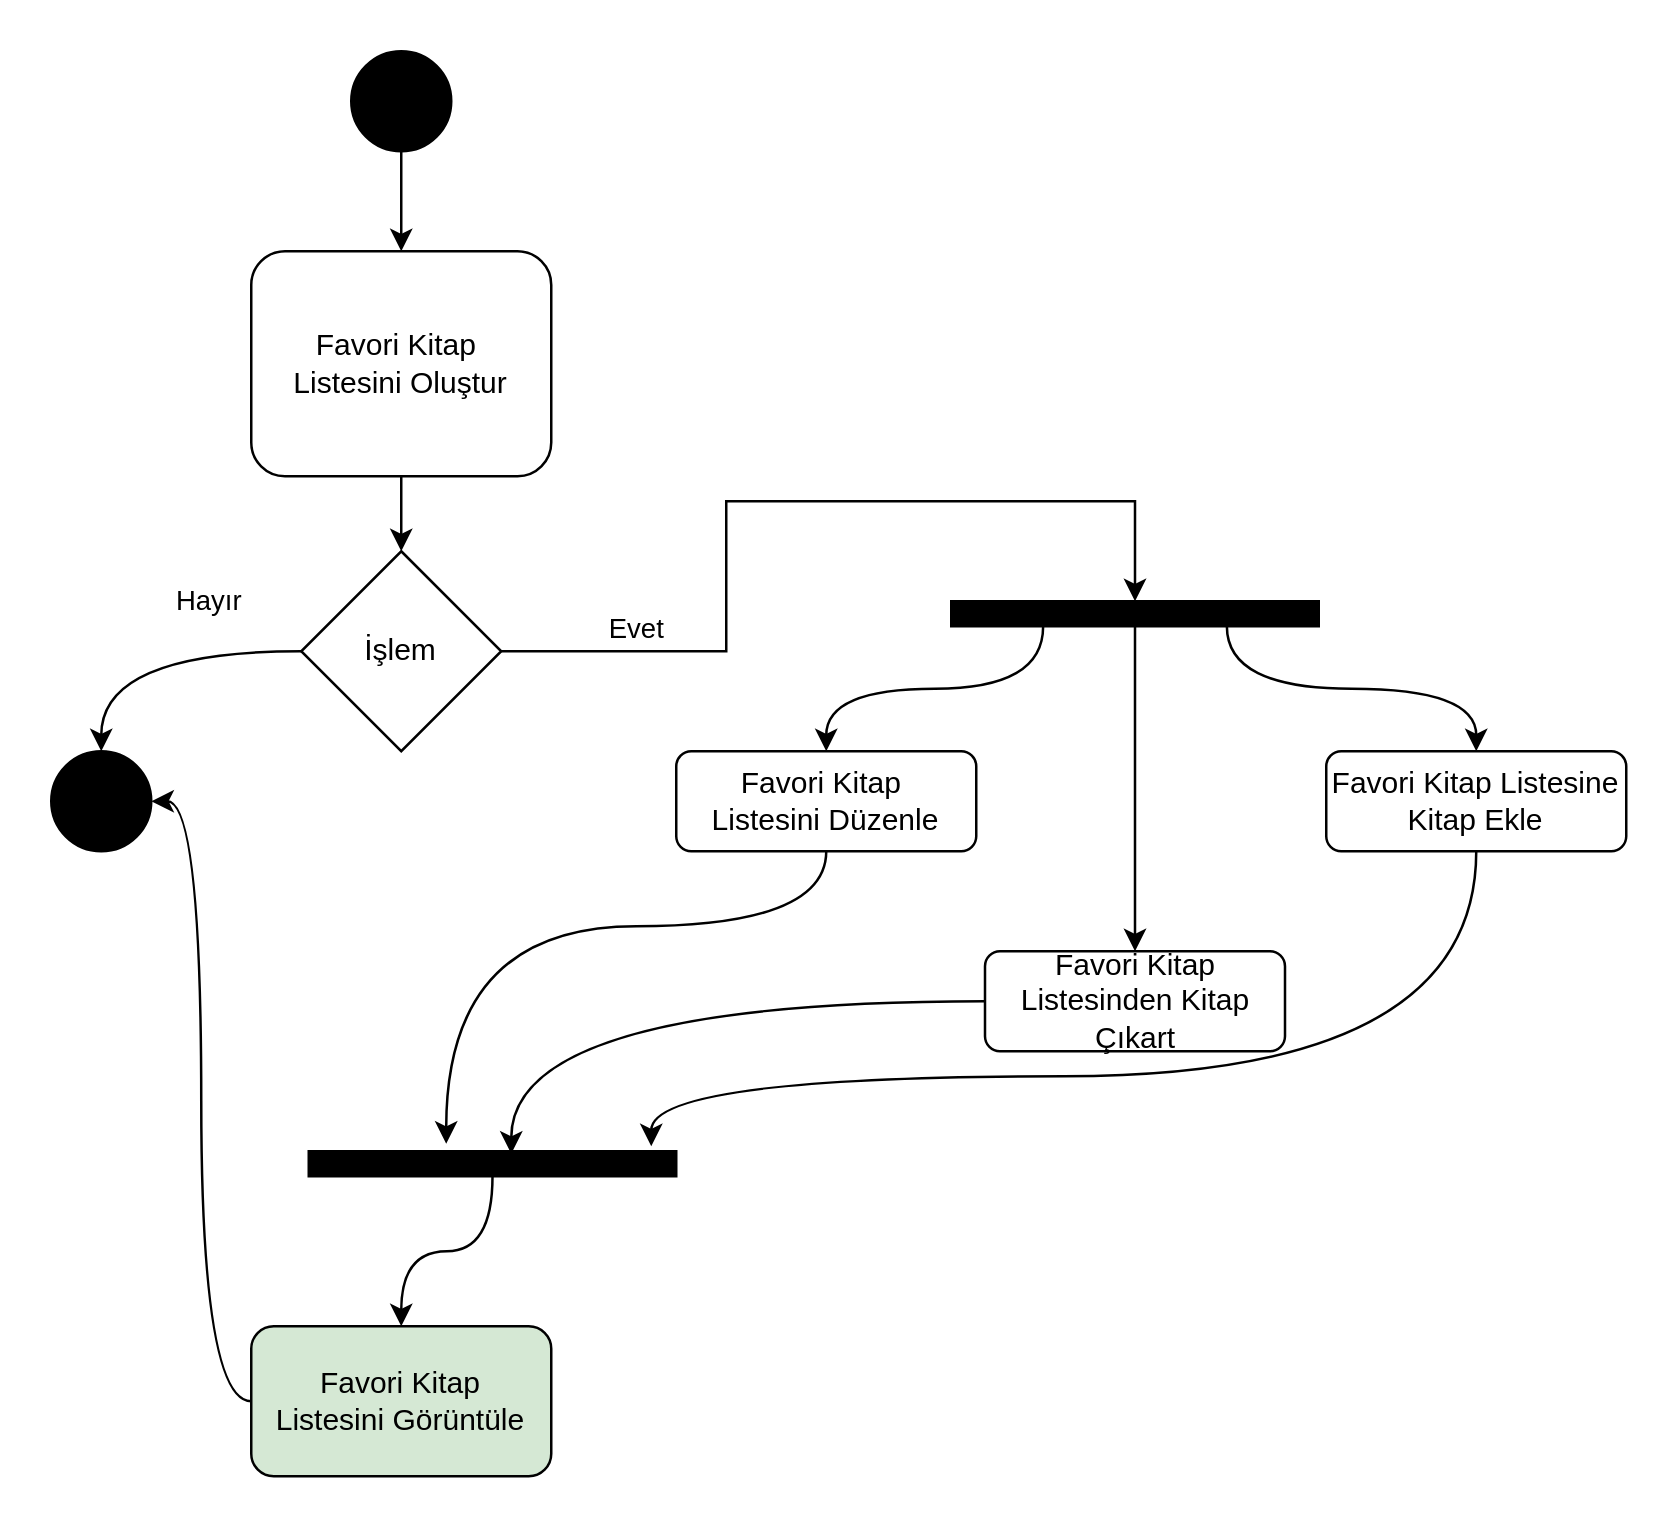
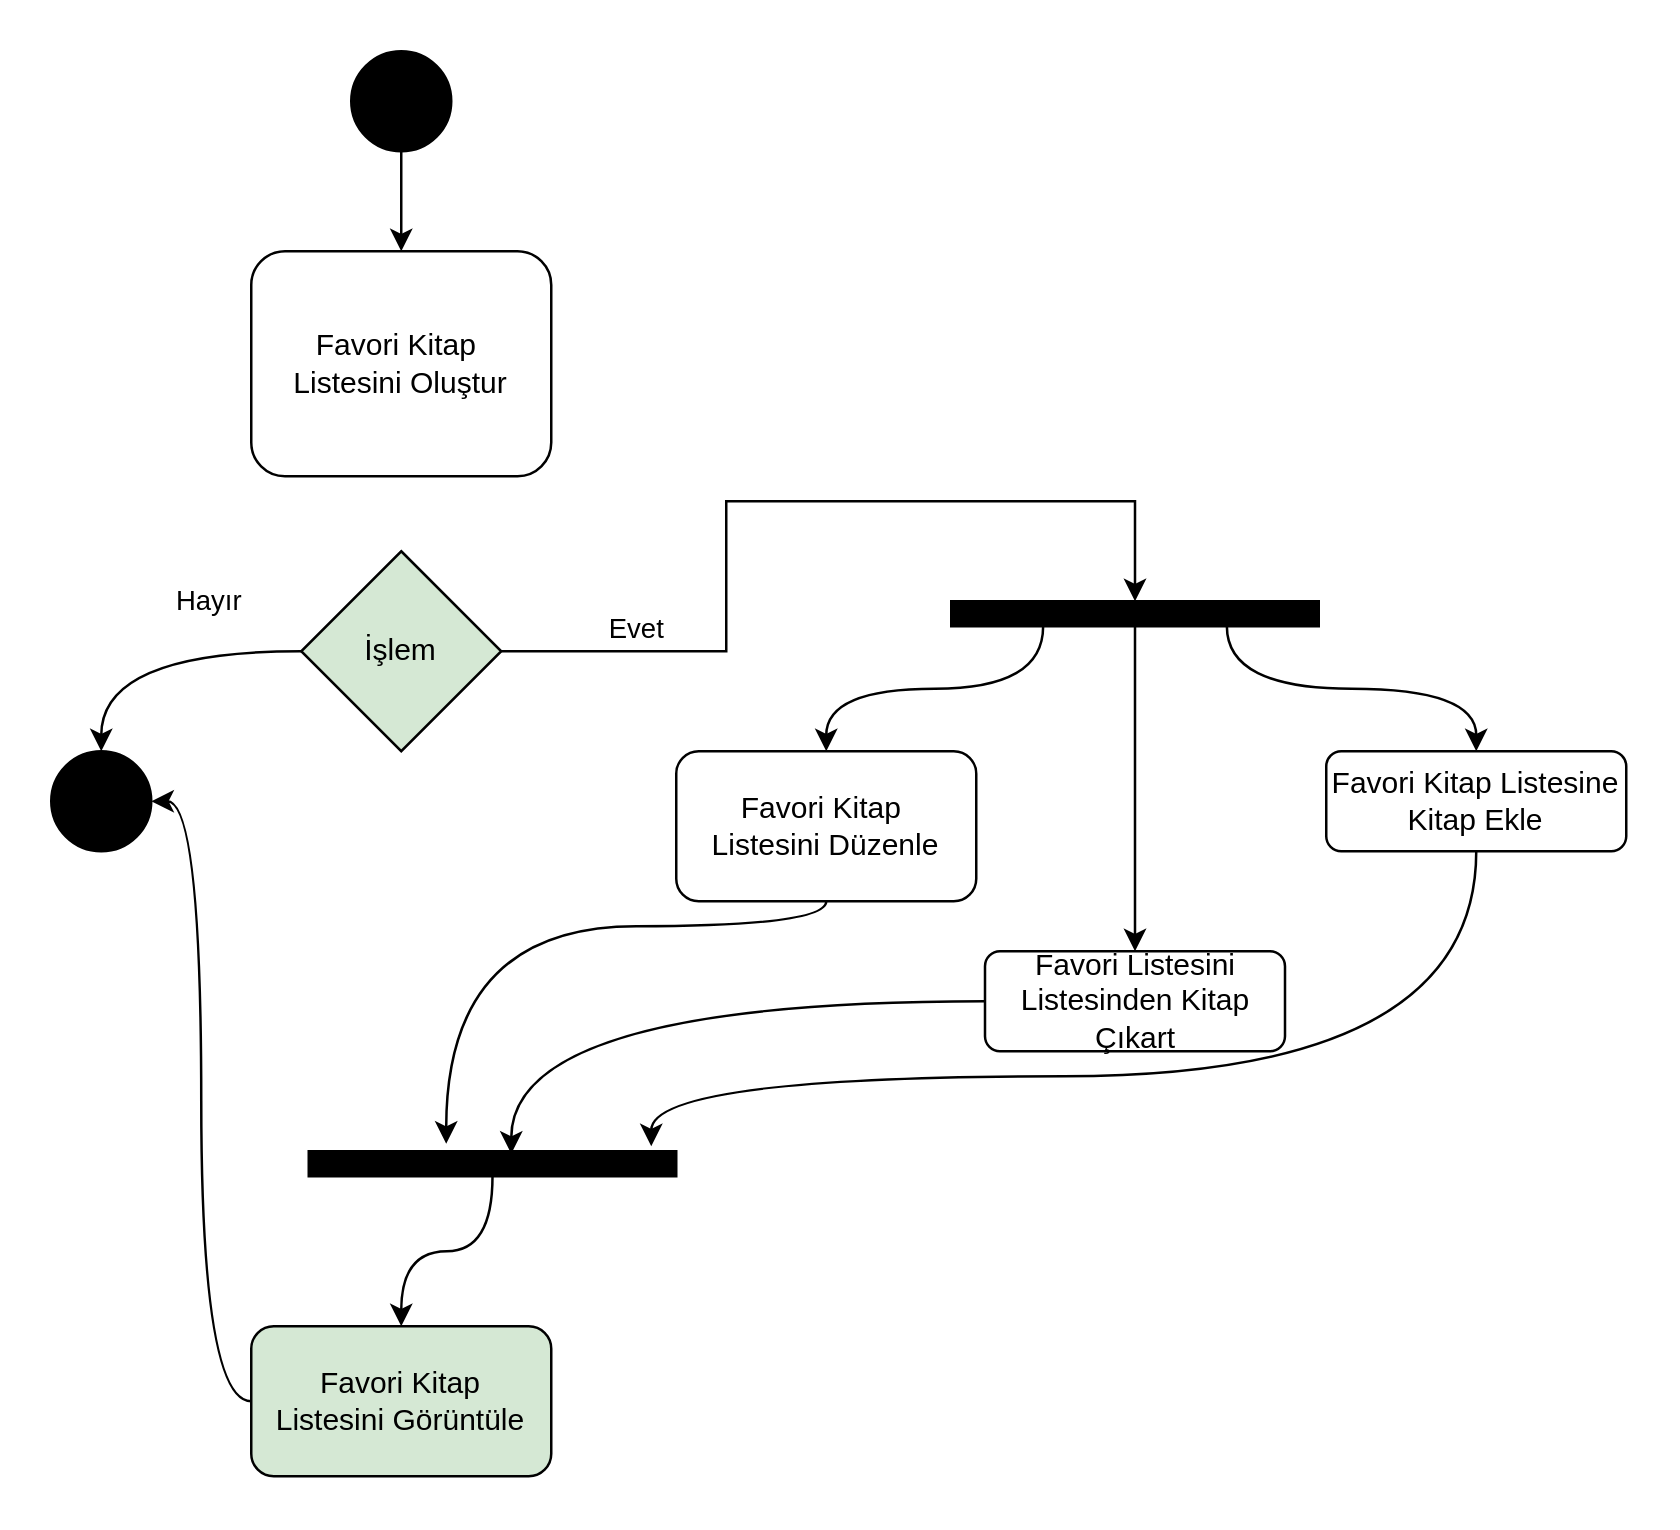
  <mxCell id="0" />
  <mxCell id="1" parent="0" />
  <mxCell id="2" style="edgeStyle=orthogonalEdgeStyle;rounded=0;orthogonalLoop=1;jettySize=auto;html=1;exitX=0.5;exitY=1;exitDx=0;exitDy=0;entryX=0.5;entryY=0;entryDx=0;entryDy=0;" edge="1" parent="1" source="3" target="6"><mxGeometry relative="1" as="geometry" /></mxCell>
  <mxCell id="3" value="" style="ellipse;whiteSpace=wrap;html=1;rounded=0;shadow=0;comic=0;labelBackgroundColor=none;strokeWidth=1;fillColor=#000000;fontFamily=Verdana;fontSize=12;align=center;" vertex="1" parent="1"><mxGeometry x="140" y="20" width="40" height="40" as="geometry" /></mxCell>
  <mxCell id="4" value="" style="ellipse;whiteSpace=wrap;html=1;rounded=0;shadow=0;comic=0;labelBackgroundColor=none;strokeWidth=1;fillColor=#000000;fontFamily=Verdana;fontSize=12;align=center;" vertex="1" parent="1"><mxGeometry x="20" y="300" width="40" height="40" as="geometry" /></mxCell>
- <mxCell id="5" style="edgeStyle=orthogonalEdgeStyle;rounded=0;orthogonalLoop=1;jettySize=auto;html=1;exitX=0.5;exitY=1;exitDx=0;exitDy=0;entryX=0.5;entryY=0;entryDx=0;entryDy=0;" edge="1" parent="1" source="6" target="10"><mxGeometry relative="1" as="geometry"><mxPoint x="160" y="210" as="targetPoint" /></mxGeometry></mxCell>
  <mxCell id="6" value="Favori Kitap&amp;nbsp;&lt;br&gt;Listesini Oluştur" style="rounded=1;whiteSpace=wrap;html=1;" vertex="1" parent="1"><mxGeometry x="100" y="100" width="120" height="90" as="geometry" /></mxCell>
  <mxCell id="7" style="edgeStyle=orthogonalEdgeStyle;rounded=0;orthogonalLoop=1;jettySize=auto;html=1;exitX=1;exitY=0.5;exitDx=0;exitDy=0;entryX=0.5;entryY=0;entryDx=0;entryDy=0;" edge="1" parent="1" source="10" target="14"><mxGeometry relative="1" as="geometry" /></mxCell>
  <mxCell id="8" value="Evet" style="edgeLabel;html=1;align=center;verticalAlign=middle;resizable=0;points=[];" vertex="1" connectable="0" parent="7"><mxGeometry x="-0.094" relative="1" as="geometry"><mxPoint x="-47" y="50" as="offset" /></mxGeometry></mxCell>
  <mxCell id="9" value="Hayır" style="edgeStyle=orthogonalEdgeStyle;curved=1;orthogonalLoop=1;jettySize=auto;html=1;exitX=0;exitY=0.5;exitDx=0;exitDy=0;entryX=0.5;entryY=0;entryDx=0;entryDy=0;" edge="1" parent="1" source="10" target="4"><mxGeometry x="-0.376" y="-20" relative="1" as="geometry"><mxPoint as="offset" /></mxGeometry></mxCell>
- <mxCell id="10" value="İşlem" style="rhombus;whiteSpace=wrap;html=1;" vertex="1" parent="1"><mxGeometry x="120" y="220" width="80" height="80" as="geometry" /></mxCell>
+ <mxCell id="10" value="İşlem" style="rhombus;whiteSpace=wrap;html=1;fillColor=#d5e8d4;" vertex="1" parent="1"><mxGeometry x="120" y="220" width="80" height="80" as="geometry" /></mxCell>
  <mxCell id="11" style="edgeStyle=orthogonalEdgeStyle;orthogonalLoop=1;jettySize=auto;html=1;exitX=0.25;exitY=1;exitDx=0;exitDy=0;entryX=0.5;entryY=0;entryDx=0;entryDy=0;curved=1;" edge="1" parent="1" source="14" target="16"><mxGeometry relative="1" as="geometry" /></mxCell>
  <mxCell id="12" style="edgeStyle=orthogonalEdgeStyle;curved=1;orthogonalLoop=1;jettySize=auto;html=1;exitX=0.5;exitY=1;exitDx=0;exitDy=0;entryX=0.5;entryY=0;entryDx=0;entryDy=0;" edge="1" parent="1" source="14" target="18"><mxGeometry relative="1" as="geometry" /></mxCell>
  <mxCell id="13" style="edgeStyle=orthogonalEdgeStyle;curved=1;orthogonalLoop=1;jettySize=auto;html=1;exitX=0.75;exitY=1;exitDx=0;exitDy=0;entryX=0.5;entryY=0;entryDx=0;entryDy=0;" edge="1" parent="1" source="14" target="20"><mxGeometry relative="1" as="geometry" /></mxCell>
  <mxCell id="14" value="" style="whiteSpace=wrap;html=1;rounded=0;shadow=0;comic=0;labelBackgroundColor=none;strokeWidth=1;fontFamily=Verdana;fontSize=12;align=center;rotation=0;fillColor=#000000;" vertex="1" parent="1"><mxGeometry x="380" y="240" width="147" height="10" as="geometry" /></mxCell>
  <mxCell id="15" style="edgeStyle=orthogonalEdgeStyle;curved=1;orthogonalLoop=1;jettySize=auto;html=1;exitX=0.5;exitY=1;exitDx=0;exitDy=0;entryX=0.374;entryY=-0.3;entryDx=0;entryDy=0;entryPerimeter=0;" edge="1" parent="1" source="16" target="22"><mxGeometry relative="1" as="geometry"><Array as="points"><mxPoint x="330" y="370" /><mxPoint x="178" y="370" /></Array></mxGeometry></mxCell>
- <mxCell id="16" value="Favori Kitap&amp;nbsp;&lt;br&gt;Listesini Düzenle" style="rounded=1;whiteSpace=wrap;html=1;" vertex="1" parent="1"><mxGeometry x="270" y="300" width="120" height="40" as="geometry" /></mxCell>
+ <mxCell id="16" value="Favori Kitap&amp;nbsp;&lt;br&gt;Listesini Düzenle" style="rounded=1;whiteSpace=wrap;html=1;" vertex="1" parent="1"><mxGeometry x="270" y="300" width="120" height="60" as="geometry" /></mxCell>
  <mxCell id="17" style="edgeStyle=orthogonalEdgeStyle;curved=1;orthogonalLoop=1;jettySize=auto;html=1;exitX=0;exitY=0.5;exitDx=0;exitDy=0;entryX=0.551;entryY=0.1;entryDx=0;entryDy=0;entryPerimeter=0;strokeColor=#000000;" edge="1" parent="1" source="18" target="22"><mxGeometry relative="1" as="geometry" /></mxCell>
- <mxCell id="18" value="Favori Kitap Listesinden Kitap Çıkart" style="rounded=1;whiteSpace=wrap;html=1;" vertex="1" parent="1"><mxGeometry x="393.5" y="380" width="120" height="40" as="geometry" /></mxCell>
+ <mxCell id="18" value="Favori Listesini Listesinden Kitap Çıkart" style="rounded=1;whiteSpace=wrap;html=1;" vertex="1" parent="1"><mxGeometry x="393.5" y="380" width="120" height="40" as="geometry" /></mxCell>
  <mxCell id="19" style="edgeStyle=orthogonalEdgeStyle;curved=1;orthogonalLoop=1;jettySize=auto;html=1;exitX=0.5;exitY=1;exitDx=0;exitDy=0;entryX=0.932;entryY=-0.2;entryDx=0;entryDy=0;entryPerimeter=0;strokeColor=#000000;" edge="1" parent="1" source="20" target="22"><mxGeometry relative="1" as="geometry"><Array as="points"><mxPoint x="590" y="340" /><mxPoint x="590" y="430" /><mxPoint x="260" y="430" /></Array></mxGeometry></mxCell>
  <mxCell id="20" value="Favori Kitap Listesine Kitap Ekle" style="rounded=1;whiteSpace=wrap;html=1;" vertex="1" parent="1"><mxGeometry x="530" y="300" width="120" height="40" as="geometry" /></mxCell>
  <mxCell id="21" style="edgeStyle=orthogonalEdgeStyle;curved=1;orthogonalLoop=1;jettySize=auto;html=1;exitX=0.5;exitY=1;exitDx=0;exitDy=0;entryX=0.5;entryY=0;entryDx=0;entryDy=0;" edge="1" parent="1" source="22" target="24"><mxGeometry relative="1" as="geometry" /></mxCell>
  <mxCell id="22" value="" style="whiteSpace=wrap;html=1;rounded=0;shadow=0;comic=0;labelBackgroundColor=none;strokeWidth=1;fontFamily=Verdana;fontSize=12;align=center;rotation=0;fillColor=#000000;" vertex="1" parent="1"><mxGeometry x="123" y="460" width="147" height="10" as="geometry" /></mxCell>
  <mxCell id="23" style="edgeStyle=orthogonalEdgeStyle;curved=1;orthogonalLoop=1;jettySize=auto;html=1;exitX=0;exitY=0.5;exitDx=0;exitDy=0;entryX=1;entryY=0.5;entryDx=0;entryDy=0;strokeColor=#000000;" edge="1" parent="1" source="24" target="4"><mxGeometry relative="1" as="geometry" /></mxCell>
  <mxCell id="24" value="Favori Kitap &lt;br&gt;Listesini Görüntüle" style="rounded=1;whiteSpace=wrap;html=1;fillColor=#d5e8d4;" vertex="1" parent="1"><mxGeometry x="100" y="530" width="120" height="60" as="geometry" /></mxCell>
